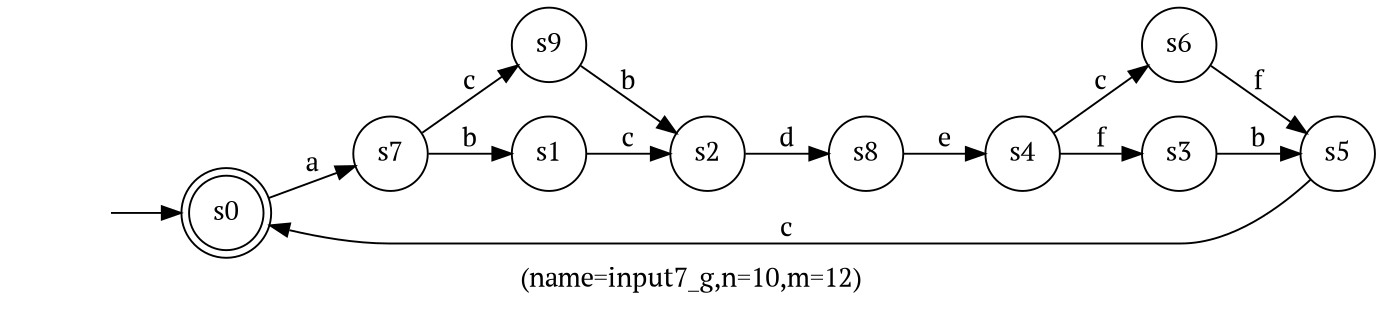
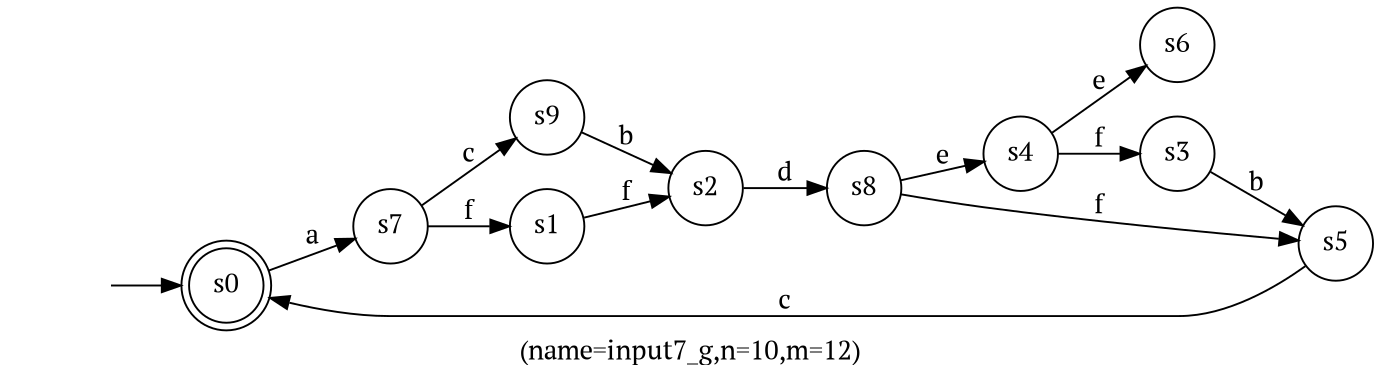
  digraph {
    fontname="PT Serif"
    label="(name=input7_g,n=10,m=12)"
    rankdir=LR
    node [fontname="PT Serif" shape=circle]
    edge [fontname="PT Serif"]
    _nil [style=invis shape=""]
    s0 [shape=doublecircle]
    s7
    s9
    s1
    s2
    s8
    s4
    s5
    s6
    s3
    _nil -> s0
    s0 -> s7 [label=a]
    s7 -> s9 [label=c]
-   s7 -> s1 [label=b]
+   s7 -> s1 [label=f]
    s9 -> s2 [label=b]
-   s1 -> s2 [label=c]
+   s1 -> s2 [label=f]
    s2 -> s8 [label=d]
    s8 -> s4 [label=e]
-   s4 -> s6 [label=c]
+   s4 -> s6 [label=e]
    s4 -> s3 [label=f]
    s5 -> s0 [label=c]
-   s6 -> s5 [label=f]
+   s8 -> s5 [label=f]
    s3 -> s5 [label=b]
  }
